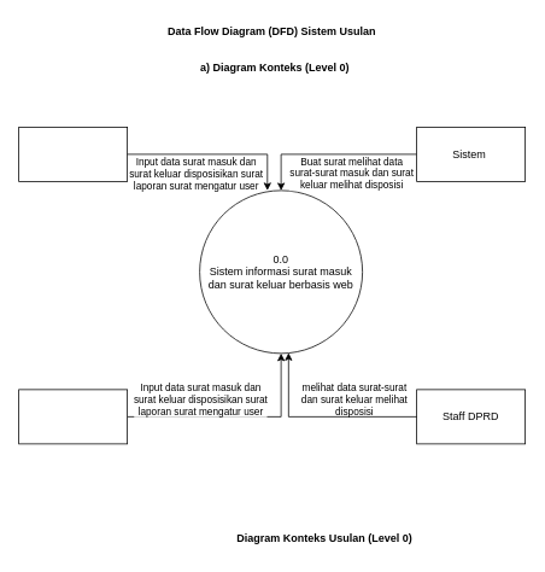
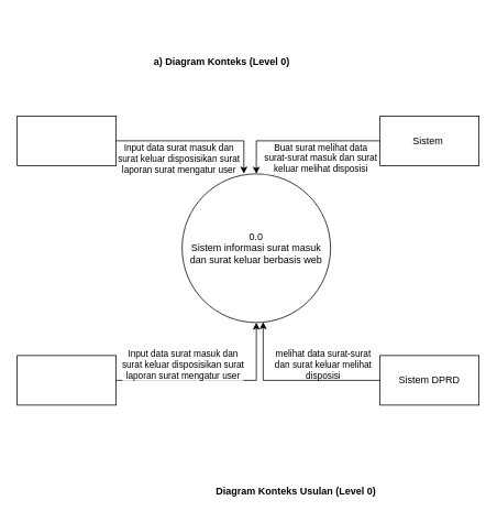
  <mxCell id="0" />
  <mxCell id="1" parent="0" />
- <mxCell id="2" value="&lt;b&gt;Data Flow Diagram (DFD) Sistem Usulan&lt;/b&gt;" style="text;html=1;align=center;verticalAlign=middle;whiteSpace=wrap;rounded=0;" vertex="1" parent="1"><mxGeometry x="180" y="20" width="240" height="30" as="geometry" /></mxCell>
- <mxCell id="3" value="&lt;b&gt;a) Diagram Konteks (Level 0)&amp;nbsp;&lt;/b&gt;" style="text;html=1;align=center;verticalAlign=middle;whiteSpace=wrap;rounded=0;" vertex="1" parent="1"><mxGeometry x="215" y="60" width="180" height="30" as="geometry" /></mxCell>
+ <mxCell id="3" value="&lt;b&gt;a) Diagram Konteks (Level 0)&amp;nbsp;&lt;/b&gt;" style="text;html=1;align=center;verticalAlign=middle;whiteSpace=wrap;rounded=0;" vertex="1" parent="1"><mxGeometry x="180" y="60" width="180" height="30" as="geometry" /></mxCell>
  <mxCell id="4" value="" style="rounded=0;whiteSpace=wrap;html=1;" vertex="1" parent="1"><mxGeometry x="20" y="140" width="120" height="60" as="geometry" /></mxCell>
  <mxCell id="5" style="edgeStyle=orthogonalEdgeStyle;rounded=0;orthogonalLoop=1;jettySize=auto;html=1;entryX=0.5;entryY=1;entryDx=0;entryDy=0;" edge="1" parent="1" source="6" target="7"><mxGeometry relative="1" as="geometry" /></mxCell>
  <mxCell id="6" value="" style="rounded=0;whiteSpace=wrap;html=1;" vertex="1" parent="1"><mxGeometry x="20" y="430" width="120" height="60" as="geometry" /></mxCell>
  <mxCell id="7" value="0.0&lt;div&gt;Sistem informasi surat masuk dan surat keluar berbasis web&lt;/div&gt;" style="ellipse;whiteSpace=wrap;html=1;aspect=fixed;" vertex="1" parent="1"><mxGeometry x="220" y="210" width="180" height="180" as="geometry" /></mxCell>
  <mxCell id="8" style="edgeStyle=orthogonalEdgeStyle;rounded=0;orthogonalLoop=1;jettySize=auto;html=1;" edge="1" parent="1" source="10" target="7"><mxGeometry relative="1" as="geometry" /></mxCell>
  <mxCell id="9" value="Buat surat melihat data&lt;div&gt;surat-surat masuk dan surat&lt;/div&gt;&lt;div&gt;keluar melihat disposisi&lt;/div&gt;" style="edgeLabel;html=1;align=center;verticalAlign=middle;resizable=0;points=[];" vertex="1" connectable="0" parent="8"><mxGeometry x="-0.076" y="2" relative="1" as="geometry"><mxPoint x="15" y="18" as="offset" /></mxGeometry></mxCell>
  <mxCell id="10" value="Sistem&amp;nbsp;" style="rounded=0;whiteSpace=wrap;html=1;" vertex="1" parent="1"><mxGeometry x="460" y="140" width="120" height="60" as="geometry" /></mxCell>
- <mxCell id="11" value="Staff DPRD" style="rounded=0;whiteSpace=wrap;html=1;" vertex="1" parent="1"><mxGeometry x="460" y="430" width="120" height="60" as="geometry" /></mxCell>
+ <mxCell id="11" value="Sistem DPRD" style="rounded=0;whiteSpace=wrap;html=1;" vertex="1" parent="1"><mxGeometry x="460" y="430" width="120" height="60" as="geometry" /></mxCell>
  <mxCell id="12" style="edgeStyle=orthogonalEdgeStyle;rounded=0;orthogonalLoop=1;jettySize=auto;html=1;entryX=0.416;entryY=-0.001;entryDx=0;entryDy=0;entryPerimeter=0;" edge="1" parent="1" source="4" target="7"><mxGeometry relative="1" as="geometry" /></mxCell>
  <mxCell id="13" value="Input data surat masuk dan&lt;div&gt;surat keluar disposisikan surat&lt;/div&gt;&lt;div&gt;laporan surat mengatur user&lt;/div&gt;" style="edgeLabel;html=1;align=center;verticalAlign=middle;resizable=0;points=[];" vertex="1" connectable="0" parent="12"><mxGeometry x="-0.187" y="1" relative="1" as="geometry"><mxPoint x="-4" y="22" as="offset" /></mxGeometry></mxCell>
  <mxCell id="14" value="Input data surat masuk dan&lt;div&gt;surat keluar disposisikan surat&lt;/div&gt;&lt;div&gt;laporan surat mengatur user&lt;/div&gt;" style="edgeLabel;html=1;align=center;verticalAlign=middle;resizable=0;points=[];" vertex="1" connectable="0" parent="12"><mxGeometry x="-0.187" y="1" relative="1" as="geometry"><mxPoint x="1" y="271" as="offset" /></mxGeometry></mxCell>
  <mxCell id="15" value="melihat data surat-surat&lt;div&gt;dan surat keluar melihat&lt;/div&gt;&lt;div&gt;disposisi&lt;/div&gt;" style="edgeLabel;html=1;align=center;verticalAlign=middle;resizable=0;points=[];" vertex="1" connectable="0" parent="12"><mxGeometry x="-0.187" y="1" relative="1" as="geometry"><mxPoint x="171" y="271" as="offset" /></mxGeometry></mxCell>
  <mxCell id="16" style="edgeStyle=orthogonalEdgeStyle;rounded=0;orthogonalLoop=1;jettySize=auto;html=1;entryX=0.546;entryY=0.997;entryDx=0;entryDy=0;entryPerimeter=0;" edge="1" parent="1" source="11" target="7"><mxGeometry relative="1" as="geometry" /></mxCell>
  <mxCell id="17" value="&lt;b&gt;Diagram Konteks Usulan (Level 0)&amp;nbsp;&lt;/b&gt;" style="text;html=1;align=center;verticalAlign=middle;whiteSpace=wrap;rounded=0;" vertex="1" parent="1"><mxGeometry x="240" y="580" width="240" height="30" as="geometry" /></mxCell>
